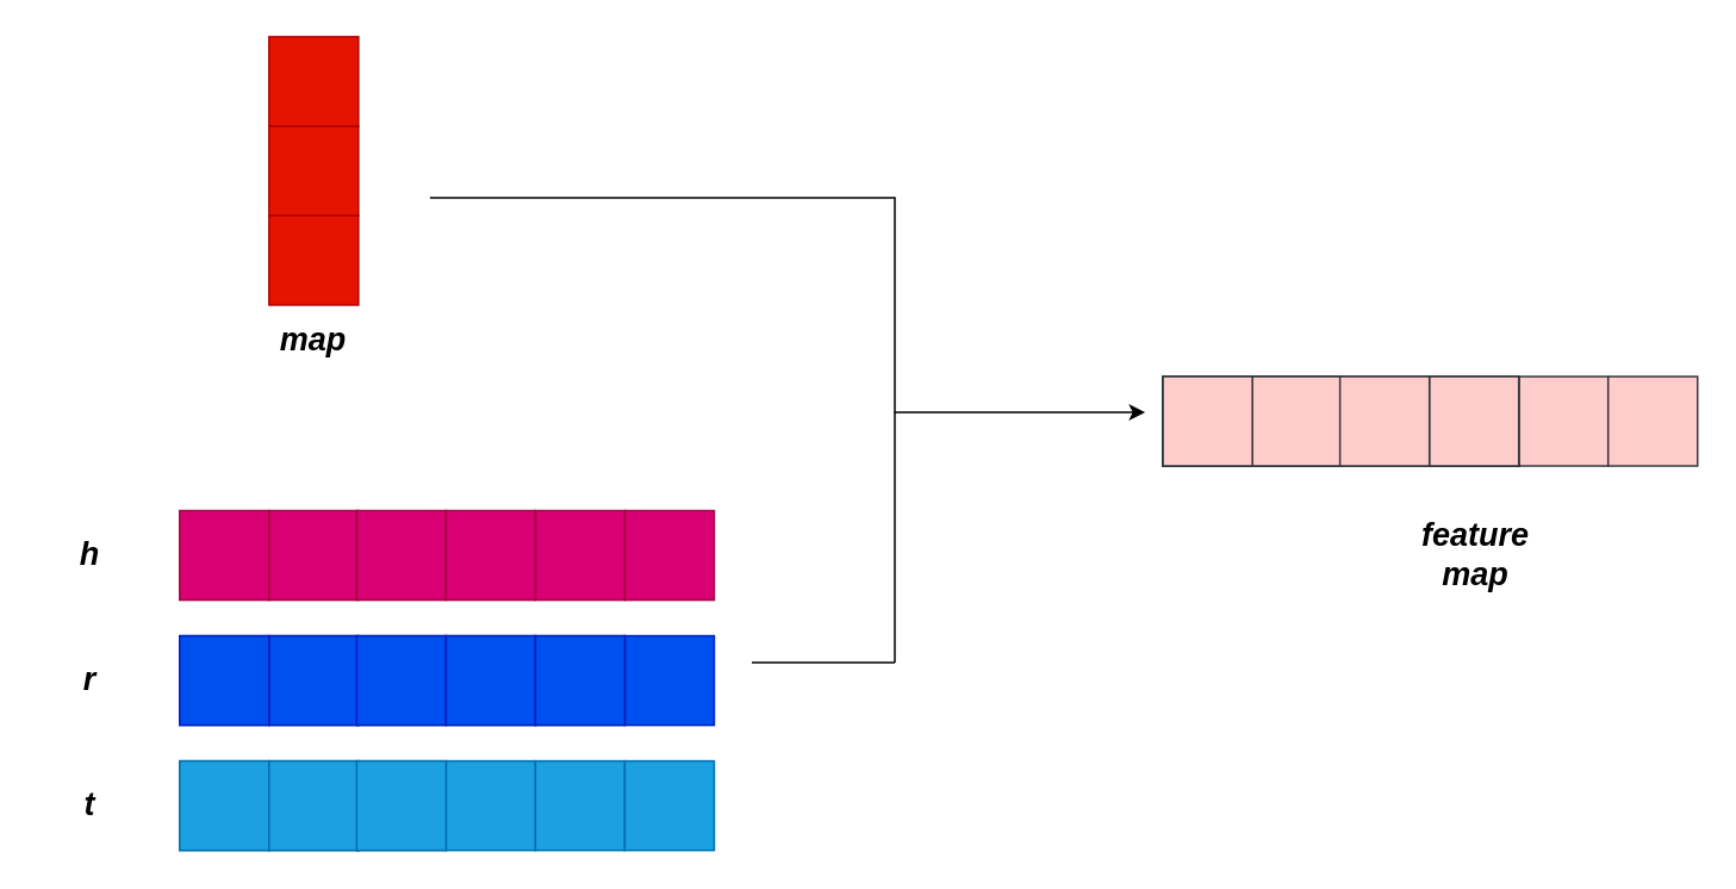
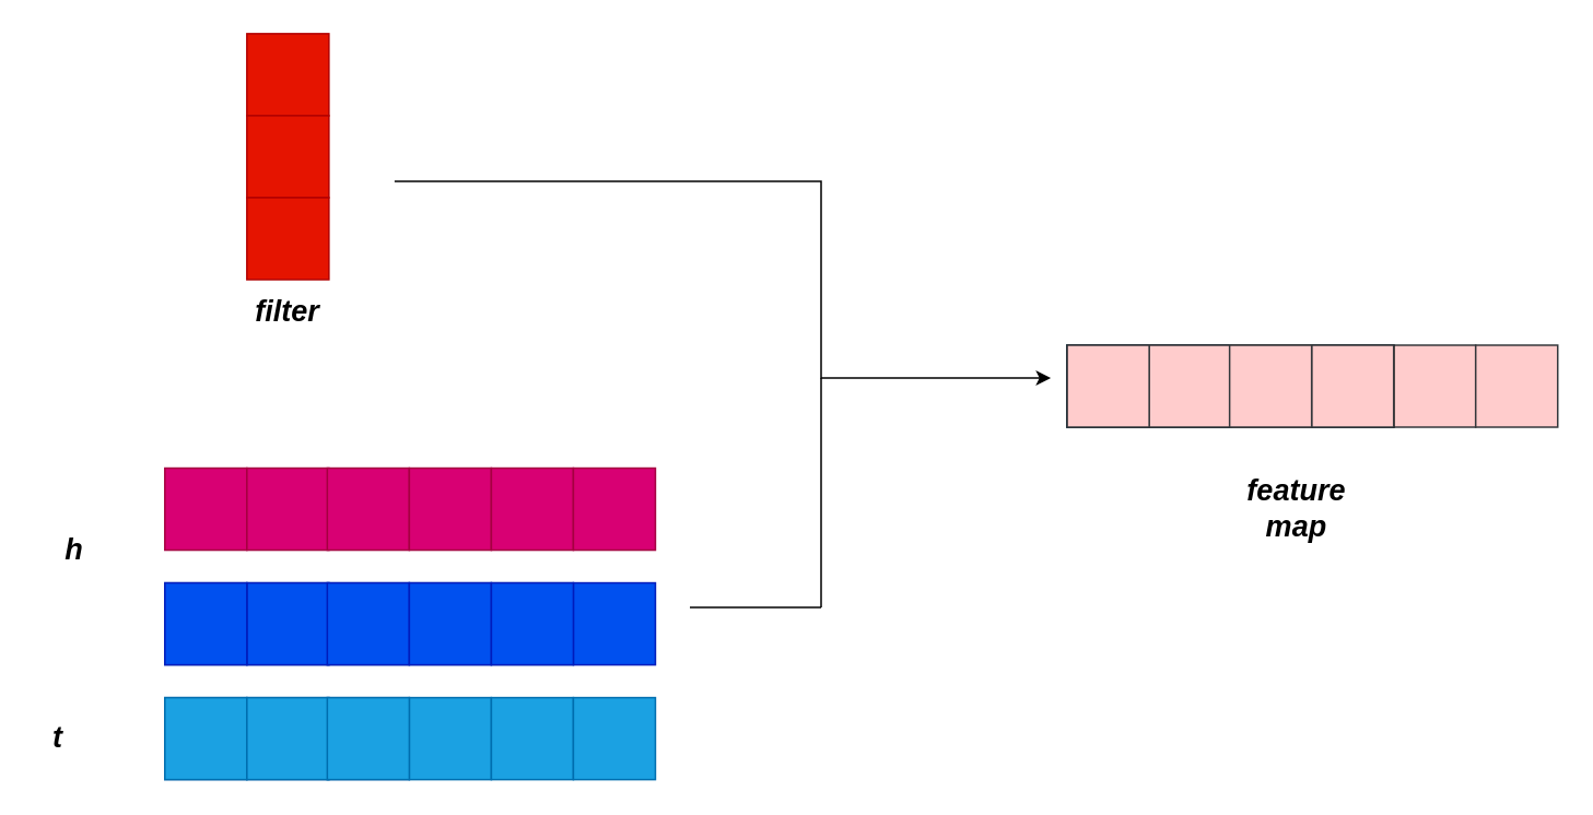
  <mxCell id="0" />
  <mxCell id="1" parent="0" />
  <mxCell id="2" value="" style="whiteSpace=wrap;html=1;aspect=fixed;fillColor=#d80073;strokeColor=#A50040;fontColor=#ffffff;" vertex="1" parent="1"><mxGeometry x="100" y="285" width="50" height="50" as="geometry" /></mxCell>
  <mxCell id="3" value="" style="whiteSpace=wrap;html=1;aspect=fixed;fillColor=#d80073;strokeColor=#A50040;fontColor=#ffffff;" vertex="1" parent="1"><mxGeometry x="150" y="285" width="50" height="50" as="geometry" /></mxCell>
  <mxCell id="4" value="" style="whiteSpace=wrap;html=1;aspect=fixed;fillColor=#d80073;strokeColor=#A50040;fontColor=#ffffff;" vertex="1" parent="1"><mxGeometry x="199" y="285" width="50" height="50" as="geometry" /></mxCell>
  <mxCell id="5" value="" style="whiteSpace=wrap;html=1;aspect=fixed;fillColor=#d80073;strokeColor=#A50040;fontColor=#ffffff;" vertex="1" parent="1"><mxGeometry x="249" y="285" width="50" height="50" as="geometry" /></mxCell>
  <mxCell id="6" value="" style="whiteSpace=wrap;html=1;aspect=fixed;fillColor=#dae8fc;strokeColor=#6c8ebf;" vertex="1" parent="1"><mxGeometry x="100" y="355" width="50" height="50" as="geometry" /></mxCell>
  <mxCell id="7" value="" style="whiteSpace=wrap;html=1;aspect=fixed;fillColor=#dae8fc;strokeColor=#6c8ebf;" vertex="1" parent="1"><mxGeometry x="150" y="355" width="50" height="50" as="geometry" /></mxCell>
  <mxCell id="8" value="" style="whiteSpace=wrap;html=1;aspect=fixed;fillColor=#dae8fc;strokeColor=#6c8ebf;" vertex="1" parent="1"><mxGeometry x="199" y="355" width="50" height="50" as="geometry" /></mxCell>
  <mxCell id="9" value="" style="whiteSpace=wrap;html=1;aspect=fixed;fillColor=#dae8fc;strokeColor=#6c8ebf;" vertex="1" parent="1"><mxGeometry x="249" y="355" width="50" height="50" as="geometry" /></mxCell>
  <mxCell id="10" value="" style="whiteSpace=wrap;html=1;aspect=fixed;fillColor=#dae8fc;strokeColor=#6c8ebf;" vertex="1" parent="1"><mxGeometry x="100" y="425" width="50" height="50" as="geometry" /></mxCell>
  <mxCell id="11" value="" style="whiteSpace=wrap;html=1;aspect=fixed;fillColor=#dae8fc;strokeColor=#6c8ebf;" vertex="1" parent="1"><mxGeometry x="150" y="425" width="50" height="50" as="geometry" /></mxCell>
  <mxCell id="12" value="" style="whiteSpace=wrap;html=1;aspect=fixed;fillColor=#dae8fc;strokeColor=#6c8ebf;" vertex="1" parent="1"><mxGeometry x="199" y="425" width="50" height="50" as="geometry" /></mxCell>
  <mxCell id="13" value="" style="whiteSpace=wrap;html=1;aspect=fixed;fillColor=#1ba1e2;strokeColor=#006EAF;fontColor=#ffffff;" vertex="1" parent="1"><mxGeometry x="249" y="425" width="50" height="50" as="geometry" /></mxCell>
  <mxCell id="14" value="" style="whiteSpace=wrap;html=1;aspect=fixed;fillColor=#d80073;strokeColor=#A50040;fontColor=#ffffff;" vertex="1" parent="1"><mxGeometry x="299" y="285" width="50" height="50" as="geometry" /></mxCell>
  <mxCell id="15" value="" style="whiteSpace=wrap;html=1;aspect=fixed;fillColor=#dae8fc;strokeColor=#6c8ebf;" vertex="1" parent="1"><mxGeometry x="299" y="355" width="50" height="50" as="geometry" /></mxCell>
  <mxCell id="16" value="" style="whiteSpace=wrap;html=1;aspect=fixed;fillColor=#1ba1e2;fontColor=#ffffff;strokeColor=#006EAF;" vertex="1" parent="1"><mxGeometry x="299" y="425" width="50" height="50" as="geometry" /></mxCell>
  <mxCell id="17" value="" style="whiteSpace=wrap;html=1;aspect=fixed;fillColor=#d80073;strokeColor=#A50040;fontColor=#ffffff;" vertex="1" parent="1"><mxGeometry x="349" y="285" width="50" height="50" as="geometry" /></mxCell>
  <mxCell id="18" value="" style="whiteSpace=wrap;html=1;aspect=fixed;fillColor=#0050ef;strokeColor=#001DBC;fontColor=#ffffff;" vertex="1" parent="1"><mxGeometry x="349" y="355" width="50" height="50" as="geometry" /></mxCell>
  <mxCell id="19" value="" style="whiteSpace=wrap;html=1;aspect=fixed;fillColor=#1ba1e2;fontColor=#ffffff;strokeColor=#006EAF;" vertex="1" parent="1"><mxGeometry x="349" y="425" width="50" height="50" as="geometry" /></mxCell>
  <mxCell id="20" value="" style="whiteSpace=wrap;html=1;aspect=fixed;fillColor=#0050ef;strokeColor=#001DBC;fontColor=#ffffff;" vertex="1" parent="1"><mxGeometry x="150" y="355" width="50" height="50" as="geometry" /></mxCell>
  <mxCell id="21" value="" style="whiteSpace=wrap;html=1;aspect=fixed;fillColor=#0050ef;strokeColor=#001DBC;fontColor=#ffffff;" vertex="1" parent="1"><mxGeometry x="100" y="355" width="50" height="50" as="geometry" /></mxCell>
  <mxCell id="22" value="" style="whiteSpace=wrap;html=1;aspect=fixed;fillColor=#0050ef;strokeColor=#001DBC;fontColor=#ffffff;" vertex="1" parent="1"><mxGeometry x="199" y="355" width="50" height="50" as="geometry" /></mxCell>
  <mxCell id="23" value="" style="whiteSpace=wrap;html=1;aspect=fixed;fillColor=#0050ef;strokeColor=#001DBC;fontColor=#ffffff;" vertex="1" parent="1"><mxGeometry x="249" y="355" width="50" height="50" as="geometry" /></mxCell>
  <mxCell id="24" value="" style="whiteSpace=wrap;html=1;aspect=fixed;fillColor=#0050ef;strokeColor=#001DBC;fontColor=#ffffff;" vertex="1" parent="1"><mxGeometry x="299" y="355" width="50" height="50" as="geometry" /></mxCell>
  <mxCell id="25" value="" style="whiteSpace=wrap;html=1;aspect=fixed;fillColor=#1ba1e2;strokeColor=#006EAF;fontColor=#ffffff;" vertex="1" parent="1"><mxGeometry x="100" y="425" width="50" height="50" as="geometry" /></mxCell>
  <mxCell id="26" value="" style="whiteSpace=wrap;html=1;aspect=fixed;fillColor=#1ba1e2;strokeColor=#006EAF;fontColor=#ffffff;" vertex="1" parent="1"><mxGeometry x="150" y="425" width="50" height="50" as="geometry" /></mxCell>
  <mxCell id="27" value="" style="whiteSpace=wrap;html=1;aspect=fixed;fillColor=#1ba1e2;strokeColor=#006EAF;fontColor=#ffffff;" vertex="1" parent="1"><mxGeometry x="199" y="425" width="50" height="50" as="geometry" /></mxCell>
- <mxCell id="28" value="&lt;i&gt;&lt;b&gt;&lt;font style=&quot;font-size: 18px;&quot;&gt;h&lt;/font&gt;&lt;/b&gt;&lt;/i&gt;" style="text;html=1;strokeColor=none;fillColor=none;align=center;verticalAlign=middle;whiteSpace=wrap;rounded=0;" vertex="1" parent="1"><mxGeometry x="20" y="295" width="60" height="30" as="geometry" /></mxCell>
- <mxCell id="29" value="&lt;i&gt;&lt;b&gt;&lt;font style=&quot;font-size: 18px;&quot;&gt;r&lt;/font&gt;&lt;/b&gt;&lt;/i&gt;" style="text;html=1;strokeColor=none;fillColor=none;align=center;verticalAlign=middle;whiteSpace=wrap;rounded=0;" vertex="1" parent="1"><mxGeometry x="20" y="365" width="60" height="30" as="geometry" /></mxCell>
- <mxCell id="30" value="&lt;i&gt;&lt;b&gt;&lt;font style=&quot;font-size: 18px;&quot;&gt;t&lt;/font&gt;&lt;/b&gt;&lt;/i&gt;" style="text;html=1;strokeColor=none;fillColor=none;align=center;verticalAlign=middle;whiteSpace=wrap;rounded=0;" vertex="1" parent="1"><mxGeometry x="20" y="435" width="60" height="30" as="geometry" /></mxCell>
+ <mxCell id="28" value="&lt;i&gt;&lt;b&gt;&lt;font style=&quot;font-size: 18px;&quot;&gt;h&lt;/font&gt;&lt;/b&gt;&lt;/i&gt;" style="text;html=1;strokeColor=none;fillColor=none;align=center;verticalAlign=middle;whiteSpace=wrap;rounded=0;" vertex="1" parent="1"><mxGeometry x="15" y="320" width="60" height="30" as="geometry" /></mxCell>
+ <mxCell id="30" value="&lt;i&gt;&lt;b&gt;&lt;font style=&quot;font-size: 18px;&quot;&gt;t&lt;/font&gt;&lt;/b&gt;&lt;/i&gt;" style="text;html=1;strokeColor=none;fillColor=none;align=center;verticalAlign=middle;whiteSpace=wrap;rounded=0;" vertex="1" parent="1"><mxGeometry x="5" y="435" width="60" height="30" as="geometry" /></mxCell>
  <mxCell id="31" value="" style="whiteSpace=wrap;html=1;aspect=fixed;fillColor=#e51400;strokeColor=#B20000;fontColor=#ffffff;" vertex="1" parent="1"><mxGeometry x="150" y="20" width="50" height="50" as="geometry" /></mxCell>
  <mxCell id="32" value="" style="whiteSpace=wrap;html=1;aspect=fixed;fillColor=#e51400;strokeColor=#B20000;fontColor=#ffffff;" vertex="1" parent="1"><mxGeometry x="150" y="70" width="50" height="50" as="geometry" /></mxCell>
  <mxCell id="33" value="" style="whiteSpace=wrap;html=1;aspect=fixed;fillColor=#e51400;strokeColor=#B20000;fontColor=#ffffff;" vertex="1" parent="1"><mxGeometry x="150" y="120" width="50" height="50" as="geometry" /></mxCell>
- <mxCell id="34" value="&lt;i&gt;&lt;b&gt;&lt;font style=&quot;font-size: 18px;&quot;&gt;map&lt;/font&gt;&lt;/b&gt;&lt;/i&gt;" style="text;html=1;strokeColor=none;fillColor=none;align=center;verticalAlign=middle;whiteSpace=wrap;rounded=0;" vertex="1" parent="1"><mxGeometry x="145" y="170" width="60" height="40" as="geometry" /></mxCell>
+ <mxCell id="34" value="&lt;i&gt;&lt;b&gt;&lt;font style=&quot;font-size: 18px;&quot;&gt;filter&lt;/font&gt;&lt;/b&gt;&lt;/i&gt;" style="text;html=1;strokeColor=none;fillColor=none;align=center;verticalAlign=middle;whiteSpace=wrap;rounded=0;" vertex="1" parent="1"><mxGeometry x="145" y="170" width="60" height="40" as="geometry" /></mxCell>
  <mxCell id="35" value="" style="endArrow=classic;html=1;rounded=0;fontSize=18;" edge="1" parent="1"><mxGeometry width="50" height="50" relative="1" as="geometry"><mxPoint x="240" y="110" as="sourcePoint" /><mxPoint x="640" y="230" as="targetPoint" /><Array as="points"><mxPoint x="500" y="110" /><mxPoint x="500" y="230" /></Array></mxGeometry></mxCell>
  <mxCell id="36" value="" style="endArrow=none;html=1;rounded=0;fontSize=18;" edge="1" parent="1"><mxGeometry width="50" height="50" relative="1" as="geometry"><mxPoint x="500" y="370" as="sourcePoint" /><mxPoint x="500" y="230" as="targetPoint" /></mxGeometry></mxCell>
  <mxCell id="37" value="" style="endArrow=none;html=1;rounded=0;fontSize=18;" edge="1" parent="1"><mxGeometry width="50" height="50" relative="1" as="geometry"><mxPoint x="420" y="370" as="sourcePoint" /><mxPoint x="500" y="370" as="targetPoint" /></mxGeometry></mxCell>
  <mxCell id="38" value="" style="whiteSpace=wrap;html=1;aspect=fixed;fillColor=#1ba1e2;strokeColor=#006EAF;fontColor=#ffffff;" vertex="1" parent="1"><mxGeometry x="799" y="210" width="50" height="50" as="geometry" /></mxCell>
  <mxCell id="39" value="" style="whiteSpace=wrap;html=1;aspect=fixed;fillColor=#ffcccc;strokeColor=#36393d;" vertex="1" parent="1"><mxGeometry x="849" y="210" width="50" height="50" as="geometry" /></mxCell>
  <mxCell id="40" value="" style="whiteSpace=wrap;html=1;aspect=fixed;fillColor=#ffcccc;strokeColor=#36393d;" vertex="1" parent="1"><mxGeometry x="899" y="210" width="50" height="50" as="geometry" /></mxCell>
  <mxCell id="41" value="" style="whiteSpace=wrap;html=1;aspect=fixed;fillColor=#1ba1e2;strokeColor=#006EAF;fontColor=#ffffff;" vertex="1" parent="1"><mxGeometry x="650" y="210" width="50" height="50" as="geometry" /></mxCell>
  <mxCell id="42" value="" style="whiteSpace=wrap;html=1;aspect=fixed;fillColor=#1ba1e2;strokeColor=#006EAF;fontColor=#ffffff;" vertex="1" parent="1"><mxGeometry x="700" y="210" width="50" height="50" as="geometry" /></mxCell>
  <mxCell id="43" value="" style="whiteSpace=wrap;html=1;aspect=fixed;fillColor=none;" vertex="1" parent="1"><mxGeometry x="749" y="210" width="50" height="50" as="geometry" /></mxCell>
  <mxCell id="44" value="" style="whiteSpace=wrap;html=1;aspect=fixed;fillColor=#1ba1e2;strokeColor=#006EAF;fontColor=#ffffff;" vertex="1" parent="1"><mxGeometry x="650" y="210" width="50" height="50" as="geometry" /></mxCell>
  <mxCell id="45" value="" style="whiteSpace=wrap;html=1;aspect=fixed;fillColor=#1ba1e2;strokeColor=#006EAF;fontColor=#ffffff;" vertex="1" parent="1"><mxGeometry x="700" y="210" width="50" height="50" as="geometry" /></mxCell>
  <mxCell id="46" value="" style="whiteSpace=wrap;html=1;aspect=fixed;fillColor=none;" vertex="1" parent="1"><mxGeometry x="650" y="210" width="50" height="50" as="geometry" /></mxCell>
  <mxCell id="47" value="" style="whiteSpace=wrap;html=1;aspect=fixed;fillColor=none;" vertex="1" parent="1"><mxGeometry x="700" y="210" width="50" height="50" as="geometry" /></mxCell>
  <mxCell id="48" value="" style="whiteSpace=wrap;html=1;aspect=fixed;fillColor=none;" vertex="1" parent="1"><mxGeometry x="799" y="210" width="50" height="50" as="geometry" /></mxCell>
  <mxCell id="49" value="" style="whiteSpace=wrap;html=1;aspect=fixed;fillColor=#ffcccc;strokeColor=#36393d;" vertex="1" parent="1"><mxGeometry x="799" y="210" width="50" height="50" as="geometry" /></mxCell>
  <mxCell id="50" value="" style="whiteSpace=wrap;html=1;aspect=fixed;fillColor=#ffcccc;strokeColor=#36393d;" vertex="1" parent="1"><mxGeometry x="700" y="210" width="50" height="50" as="geometry" /></mxCell>
  <mxCell id="51" value="" style="whiteSpace=wrap;html=1;aspect=fixed;fillColor=#ffcccc;strokeColor=#36393d;" vertex="1" parent="1"><mxGeometry x="650" y="210" width="50" height="50" as="geometry" /></mxCell>
  <mxCell id="52" value="" style="whiteSpace=wrap;html=1;aspect=fixed;fillColor=#ffcccc;strokeColor=#36393d;" vertex="1" parent="1"><mxGeometry x="749" y="210" width="50" height="50" as="geometry" /></mxCell>
- <mxCell id="53" value="&lt;i&gt;&lt;b&gt;&lt;font style=&quot;font-size: 18px;&quot;&gt;feature map&lt;/font&gt;&lt;/b&gt;&lt;/i&gt;" style="text;html=1;strokeColor=none;fillColor=none;align=center;verticalAlign=middle;whiteSpace=wrap;rounded=0;" vertex="1" parent="1"><mxGeometry x="795" y="290" width="60" height="40" as="geometry" /></mxCell>
+ <mxCell id="53" value="&lt;i&gt;&lt;b&gt;&lt;font style=&quot;font-size: 18px;&quot;&gt;feature map&lt;/font&gt;&lt;/b&gt;&lt;/i&gt;" style="text;html=1;strokeColor=none;fillColor=none;align=center;verticalAlign=middle;whiteSpace=wrap;rounded=0;" vertex="1" parent="1"><mxGeometry x="760" y="290" width="60" height="40" as="geometry" /></mxCell>
